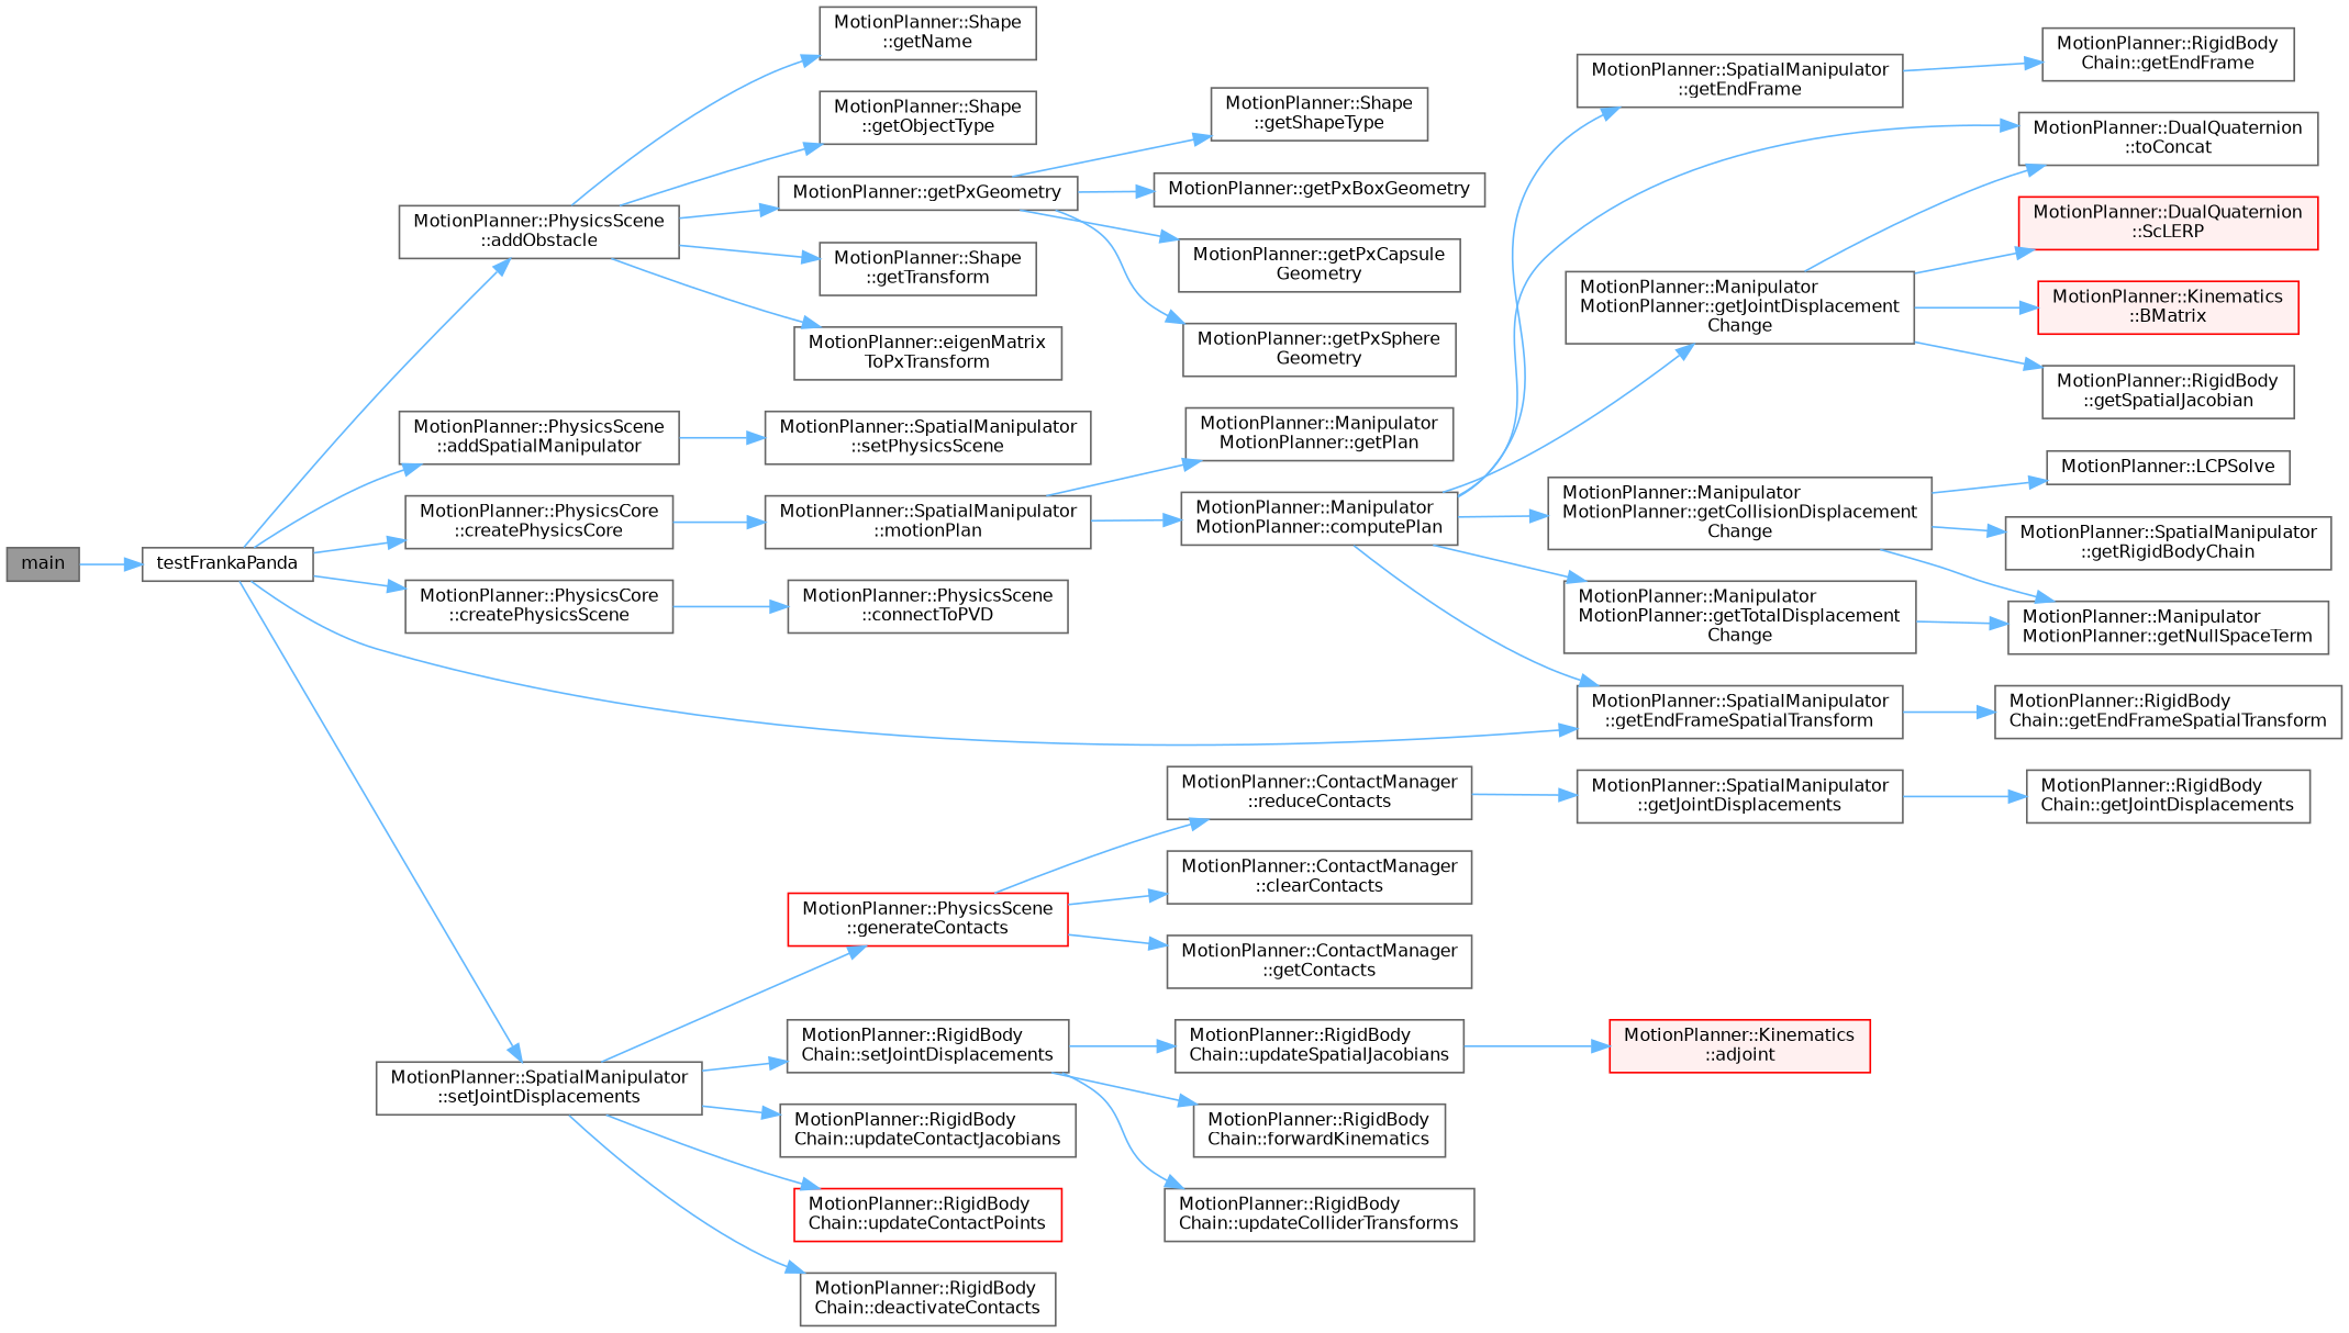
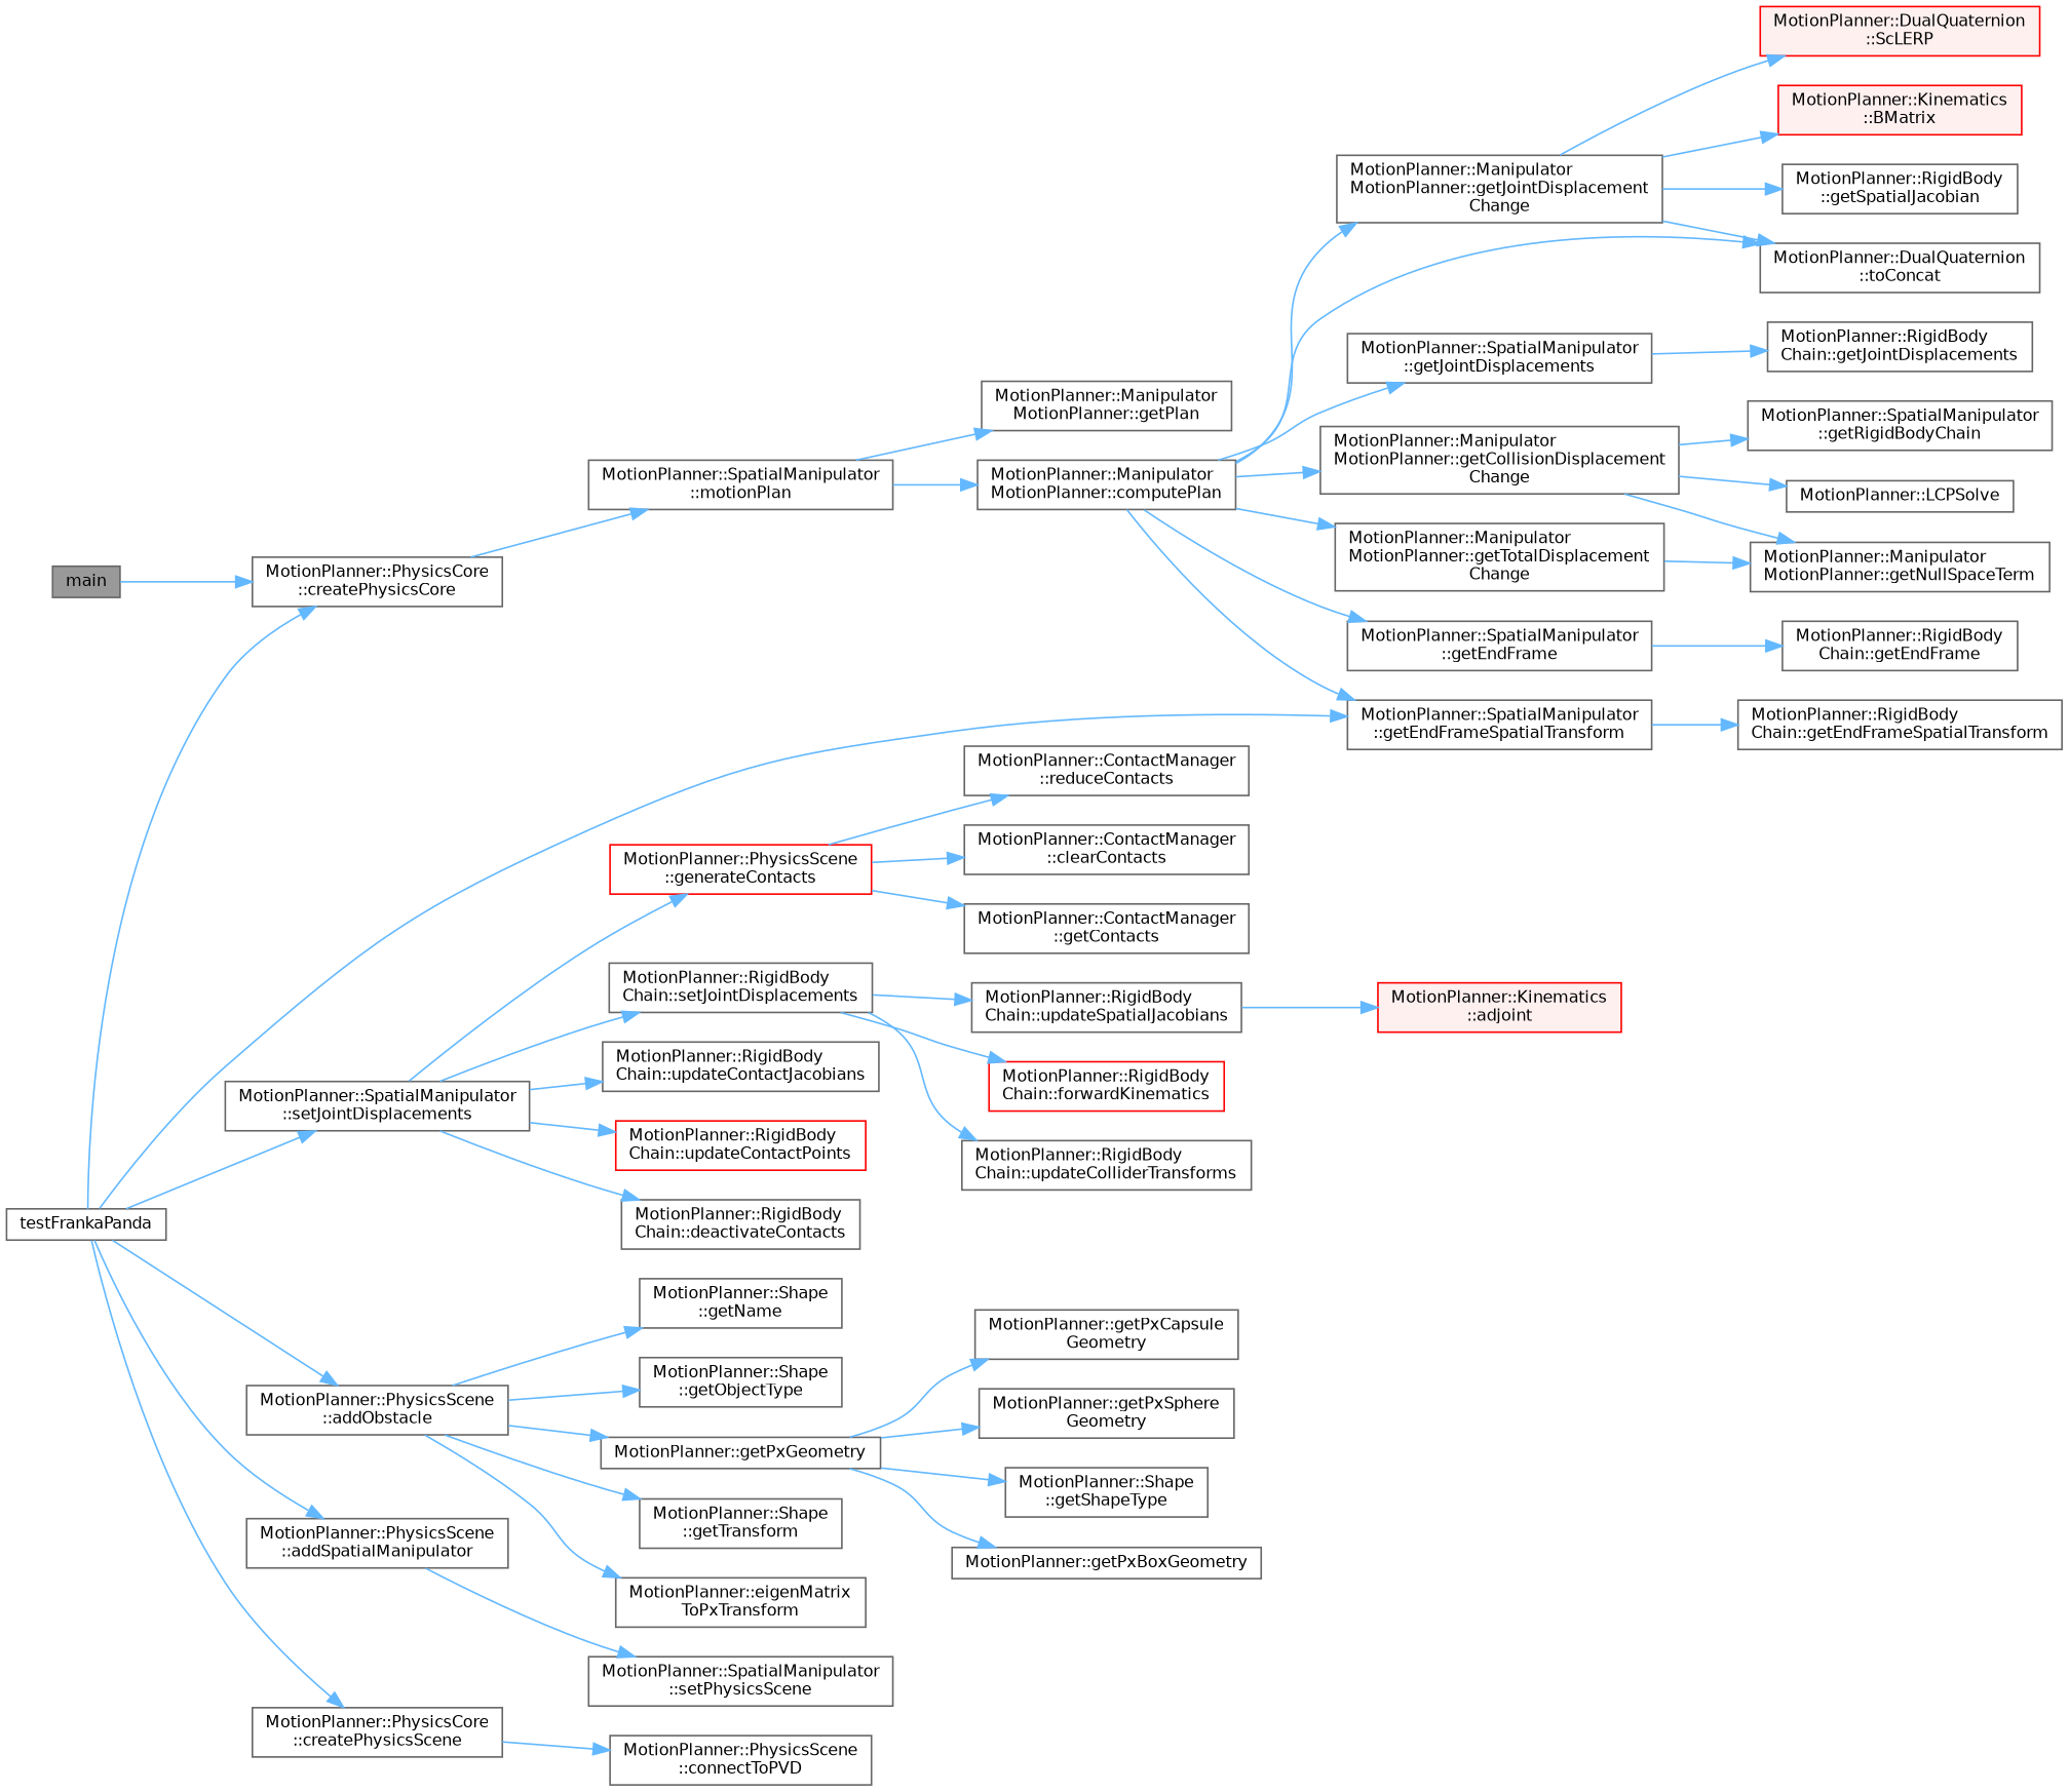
  digraph {
    rankdir=LR
    node [color=grey40 fillcolor=white fontname=Helvetica fontsize=10 shape=box style=filled]
    edge [color=steelblue1 fontname=Helvetica fontsize=10 labelfontname=Helvetica labelfontsize=10 style=solid]
    n1 [color=gray40 fillcolor=grey60 fontcolor=black height=0.2 label=main width=0.4]
    n2 [height=0.2 label=testFrankaPanda width=0.4]
    n3 [height=0.2 label="MotionPlanner::PhysicsScene\l::addObstacle" width=0.4]
    n4 [height=0.2 label="MotionPlanner::PhysicsScene\l::addSpatialManipulator" width=0.4]
    n5 [height=0.2 label="MotionPlanner::PhysicsCore\l::createPhysicsCore" width=0.4]
    n6 [height=0.2 label="MotionPlanner::PhysicsCore\l::createPhysicsScene" width=0.4]
    n7 [height=0.2 label="MotionPlanner::SpatialManipulator\l::getEndFrameSpatialTransform" width=0.4]
    n8 [height=0.2 label="MotionPlanner::SpatialManipulator\l::setJointDisplacements" width=0.4]
    n9 [height=0.2 label="MotionPlanner::eigenMatrix\lToPxTransform" width=0.4]
    n10 [height=0.2 label="MotionPlanner::Shape\l::getName" width=0.4]
    n11 [height=0.2 label="MotionPlanner::Shape\l::getObjectType" width=0.4]
    n12 [height=0.2 label="MotionPlanner::getPxGeometry" width=0.4]
    n13 [height=0.2 label="MotionPlanner::Shape\l::getTransform" width=0.4]
    n14 [height=0.2 label="MotionPlanner::SpatialManipulator\l::setPhysicsScene" width=0.4]
    n15 [height=0.2 label="MotionPlanner::SpatialManipulator\l::motionPlan" width=0.4]
    n16 [height=0.2 label="MotionPlanner::PhysicsScene\l::connectToPVD" width=0.4]
    n17 [height=0.2 label="MotionPlanner::RigidBody\lChain::getEndFrameSpatialTransform" width=0.4]
    n18 [height=0.2 label="MotionPlanner::Manipulator\lMotionPlanner::computePlan" width=0.4]
    n19 [height=0.2 label="MotionPlanner::Manipulator\lMotionPlanner::getPlan" width=0.4]
    n20 [height=0.2 label="MotionPlanner::RigidBody\lChain::deactivateContacts" width=0.4]
    n21 [color=red height=0.2 label="MotionPlanner::PhysicsScene\l::generateContacts" width=0.4]
    n22 [height=0.2 label="MotionPlanner::RigidBody\lChain::setJointDisplacements" width=0.4]
    n23 [height=0.2 label="MotionPlanner::RigidBody\lChain::updateContactJacobians" width=0.4]
    n24 [color=red height=0.2 label="MotionPlanner::RigidBody\lChain::updateContactPoints" width=0.4]
    n25 [height=0.2 label="MotionPlanner::getPxBoxGeometry" width=0.4]
    n26 [height=0.2 label="MotionPlanner::getPxCapsule\lGeometry" width=0.4]
    n27 [height=0.2 label="MotionPlanner::getPxSphere\lGeometry" width=0.4]
    n28 [height=0.2 label="MotionPlanner::Shape\l::getShapeType" width=0.4]
    n29 [height=0.2 label="MotionPlanner::SpatialManipulator\l::getRigidBodyChain" width=0.4]
    n30 [height=0.2 label="MotionPlanner::Manipulator\lMotionPlanner::getCollisionDisplacement\lChange" width=0.4]
    n31 [height=0.2 label="MotionPlanner::SpatialManipulator\l::getEndFrame" width=0.4]
    n32 [height=0.2 label="MotionPlanner::Manipulator\lMotionPlanner::getJointDisplacement\lChange" width=0.4]
    n33 [height=0.2 label="MotionPlanner::DualQuaternion\l::toConcat" width=0.4]
    n34 [height=0.2 label="MotionPlanner::SpatialManipulator\l::getJointDisplacements" width=0.4]
    n35 [height=0.2 label="MotionPlanner::Manipulator\lMotionPlanner::getTotalDisplacement\lChange" width=0.4]
    n36 [height=0.2 label="MotionPlanner::Manipulator\lMotionPlanner::getNullSpaceTerm" width=0.4]
    n37 [height=0.2 label="MotionPlanner::LCPSolve" width=0.4]
    n38 [height=0.2 label="MotionPlanner::RigidBody\lChain::getEndFrame" width=0.4]
    n39 [color=red fillcolor="#FFF0F0" height=0.2 label="MotionPlanner::Kinematics\l::BMatrix" width=0.4]
    n40 [height=0.2 label="MotionPlanner::RigidBody\l::getSpatialJacobian" width=0.4]
    n41 [color=red fillcolor="#FFF0F0" height=0.2 label="MotionPlanner::DualQuaternion\l::ScLERP" width=0.4]
    n42 [height=0.2 label="MotionPlanner::RigidBody\lChain::getJointDisplacements" width=0.4]
    n43 [height=0.2 label="MotionPlanner::ContactManager\l::clearContacts" width=0.4]
    n44 [height=0.2 label="MotionPlanner::ContactManager\l::getContacts" width=0.4]
    n45 [height=0.2 label="MotionPlanner::ContactManager\l::reduceContacts" width=0.4]
-   n46 [height=0.2 label="MotionPlanner::RigidBody\lChain::forwardKinematics" width=0.4]
+   n46 [color=red height=0.2 label="MotionPlanner::RigidBody\lChain::forwardKinematics" width=0.4]
    n47 [height=0.2 label="MotionPlanner::RigidBody\lChain::updateColliderTransforms" width=0.4]
    n48 [height=0.2 label="MotionPlanner::RigidBody\lChain::updateSpatialJacobians" width=0.4]
    n49 [color=red fillcolor="#FFF0F0" height=0.2 label="MotionPlanner::Kinematics\l::adjoint" width=0.4]
-   n1 -> n2
+   n1 -> n5
    n2 -> n3
    n2 -> n4
    n2 -> n5
    n2 -> n6
    n2 -> n7
    n2 -> n8
    n3 -> n9
    n3 -> n10
    n3 -> n11
    n3 -> n12
    n3 -> n13
    n4 -> n14
    n5 -> n15
    n6 -> n16
    n7 -> n17
    n8 -> n20
    n8 -> n21
    n8 -> n22
    n8 -> n23
    n8 -> n24
    n12 -> n25
    n12 -> n26
    n12 -> n27
    n12 -> n28
    n15 -> n18
    n15 -> n19
    n18 -> n7
    n18 -> n30
    n18 -> n31
    n18 -> n32
    n18 -> n33
-   n45 -> n34
+   n18 -> n34
    n18 -> n35
    n21 -> n43
    n21 -> n44
    n21 -> n45
    n22 -> n46
    n22 -> n47
    n22 -> n48
    n30 -> n29
    n30 -> n36
    n30 -> n37
    n31 -> n38
    n32 -> n33
    n32 -> n39
    n32 -> n40
    n32 -> n41
    n34 -> n42
    n35 -> n36
    n48 -> n49
  }
